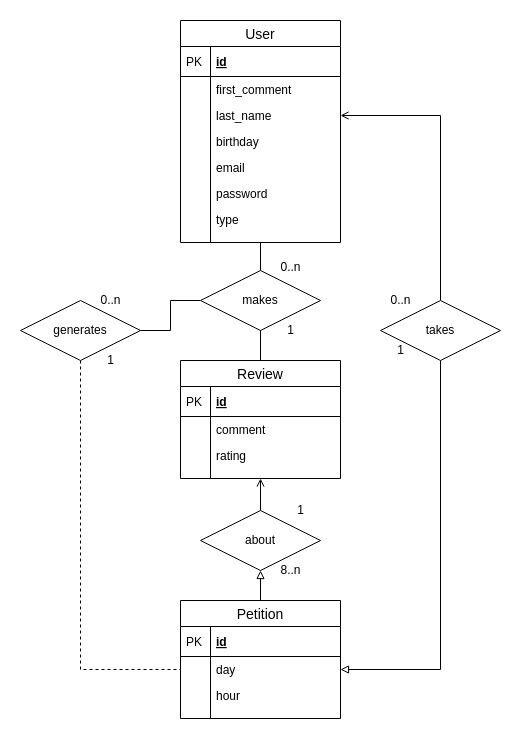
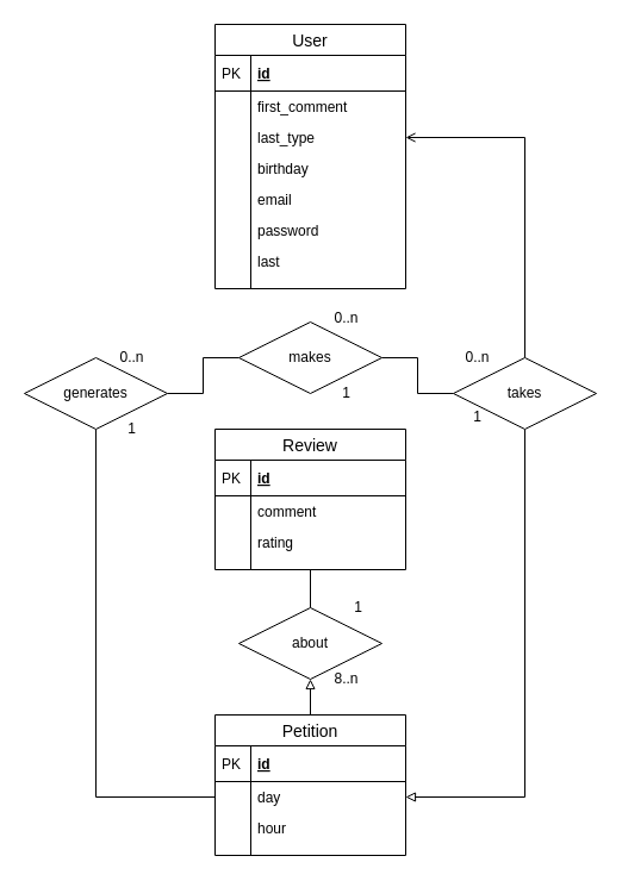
  <mxCell id="0" />
  <mxCell id="1" parent="0" />
- <mxCell id="2" style="edgeStyle=orthogonalEdgeStyle;rounded=0;orthogonalLoop=1;jettySize=auto;html=1;entryX=0;entryY=0.5;entryDx=0;entryDy=0;endArrow=none;endFill=0;dashed=1;" parent="1" source="4" target="32" edge="1"><mxGeometry relative="1" as="geometry" /></mxCell>
+ <mxCell id="2" style="edgeStyle=orthogonalEdgeStyle;rounded=0;orthogonalLoop=1;jettySize=auto;html=1;entryX=0;entryY=0.5;entryDx=0;entryDy=0;endArrow=none;endFill=0;" parent="1" source="4" target="32" edge="1"><mxGeometry relative="1" as="geometry" /></mxCell>
  <mxCell id="3" style="edgeStyle=orthogonalEdgeStyle;rounded=0;orthogonalLoop=1;jettySize=auto;html=1;endArrow=none;endFill=0;" parent="1" source="4" target="39" edge="1"><mxGeometry relative="1" as="geometry" /></mxCell>
  <mxCell id="4" value="generates" style="shape=rhombus;perimeter=rhombusPerimeter;whiteSpace=wrap;html=1;align=center;" parent="1" vertex="1"><mxGeometry x="20" y="300" width="120" height="60" as="geometry" /></mxCell>
  <mxCell id="5" style="edgeStyle=orthogonalEdgeStyle;rounded=0;orthogonalLoop=1;jettySize=auto;html=1;entryX=1;entryY=0.5;entryDx=0;entryDy=0;endArrow=block;endFill=0;" parent="1" source="7" target="32" edge="1"><mxGeometry relative="1" as="geometry" /></mxCell>
  <mxCell id="6" style="edgeStyle=orthogonalEdgeStyle;rounded=0;orthogonalLoop=1;jettySize=auto;html=1;entryX=1;entryY=0.5;entryDx=0;entryDy=0;endArrow=open;endFill=0;" parent="1" source="7" target="14" edge="1"><mxGeometry relative="1" as="geometry" /></mxCell>
  <mxCell id="7" value="takes" style="shape=rhombus;perimeter=rhombusPerimeter;whiteSpace=wrap;html=1;align=center;" parent="1" vertex="1"><mxGeometry x="380" y="300" width="120" height="60" as="geometry" /></mxCell>
- <mxCell id="8" style="edgeStyle=orthogonalEdgeStyle;rounded=0;orthogonalLoop=1;jettySize=auto;html=1;entryX=0.5;entryY=0;entryDx=0;entryDy=0;endArrow=none;endFill=0;" parent="1" source="9" target="39" edge="1"><mxGeometry relative="1" as="geometry" /></mxCell>
  <mxCell id="9" value="User" style="swimlane;fontStyle=0;childLayout=stackLayout;horizontal=1;startSize=26;horizontalStack=0;resizeParent=1;resizeParentMax=0;resizeLast=0;collapsible=1;marginBottom=0;align=center;fontSize=14;" parent="1" vertex="1"><mxGeometry x="180" y="20" width="160" height="222" as="geometry" /></mxCell>
  <mxCell id="10" value="id" style="shape=partialRectangle;top=0;left=0;right=0;bottom=1;align=left;verticalAlign=middle;fillColor=none;spacingLeft=34;spacingRight=4;overflow=hidden;rotatable=0;points=[[0,0.5],[1,0.5]];portConstraint=eastwest;dropTarget=0;fontStyle=5;fontSize=12;" parent="9" vertex="1"><mxGeometry y="26" width="160" height="30" as="geometry" /></mxCell>
  <mxCell id="11" value="PK" style="shape=partialRectangle;top=0;left=0;bottom=0;fillColor=none;align=left;verticalAlign=middle;spacingLeft=4;spacingRight=4;overflow=hidden;rotatable=0;points=[];portConstraint=eastwest;part=1;fontSize=12;" parent="10" vertex="1" connectable="0"><mxGeometry width="30" height="30" as="geometry" /></mxCell>
  <mxCell id="12" value="first_comment" style="shape=partialRectangle;top=0;left=0;right=0;bottom=0;align=left;verticalAlign=top;fillColor=none;spacingLeft=34;spacingRight=4;overflow=hidden;rotatable=0;points=[[0,0.5],[1,0.5]];portConstraint=eastwest;dropTarget=0;fontSize=12;" parent="9" vertex="1"><mxGeometry y="56" width="160" height="26" as="geometry" /></mxCell>
  <mxCell id="13" value="" style="shape=partialRectangle;top=0;left=0;bottom=0;fillColor=none;align=left;verticalAlign=top;spacingLeft=4;spacingRight=4;overflow=hidden;rotatable=0;points=[];portConstraint=eastwest;part=1;fontSize=12;" parent="12" vertex="1" connectable="0"><mxGeometry width="30" height="26" as="geometry" /></mxCell>
- <mxCell id="14" value="last_name" style="shape=partialRectangle;top=0;left=0;right=0;bottom=0;align=left;verticalAlign=top;fillColor=none;spacingLeft=34;spacingRight=4;overflow=hidden;rotatable=0;points=[[0,0.5],[1,0.5]];portConstraint=eastwest;dropTarget=0;fontSize=12;" parent="9" vertex="1"><mxGeometry y="82" width="160" height="26" as="geometry" /></mxCell>
+ <mxCell id="14" value="last_type" style="shape=partialRectangle;top=0;left=0;right=0;bottom=0;align=left;verticalAlign=top;fillColor=none;spacingLeft=34;spacingRight=4;overflow=hidden;rotatable=0;points=[[0,0.5],[1,0.5]];portConstraint=eastwest;dropTarget=0;fontSize=12;" parent="9" vertex="1"><mxGeometry y="82" width="160" height="26" as="geometry" /></mxCell>
  <mxCell id="15" value="" style="shape=partialRectangle;top=0;left=0;bottom=0;fillColor=none;align=left;verticalAlign=top;spacingLeft=4;spacingRight=4;overflow=hidden;rotatable=0;points=[];portConstraint=eastwest;part=1;fontSize=12;" parent="14" vertex="1" connectable="0"><mxGeometry width="30" height="26" as="geometry" /></mxCell>
  <mxCell id="16" value="birthday" style="shape=partialRectangle;top=0;left=0;right=0;bottom=0;align=left;verticalAlign=top;fillColor=none;spacingLeft=34;spacingRight=4;overflow=hidden;rotatable=0;points=[[0,0.5],[1,0.5]];portConstraint=eastwest;dropTarget=0;fontSize=12;" parent="9" vertex="1"><mxGeometry y="108" width="160" height="26" as="geometry" /></mxCell>
  <mxCell id="17" value="" style="shape=partialRectangle;top=0;left=0;bottom=0;fillColor=none;align=left;verticalAlign=top;spacingLeft=4;spacingRight=4;overflow=hidden;rotatable=0;points=[];portConstraint=eastwest;part=1;fontSize=12;" parent="16" vertex="1" connectable="0"><mxGeometry width="30" height="26" as="geometry" /></mxCell>
  <mxCell id="18" value="email" style="shape=partialRectangle;top=0;left=0;right=0;bottom=0;align=left;verticalAlign=top;fillColor=none;spacingLeft=34;spacingRight=4;overflow=hidden;rotatable=0;points=[[0,0.5],[1,0.5]];portConstraint=eastwest;dropTarget=0;fontSize=12;" parent="9" vertex="1"><mxGeometry y="134" width="160" height="26" as="geometry" /></mxCell>
  <mxCell id="19" value="" style="shape=partialRectangle;top=0;left=0;bottom=0;fillColor=none;align=left;verticalAlign=top;spacingLeft=4;spacingRight=4;overflow=hidden;rotatable=0;points=[];portConstraint=eastwest;part=1;fontSize=12;" parent="18" vertex="1" connectable="0"><mxGeometry width="30" height="26" as="geometry" /></mxCell>
  <mxCell id="20" value="password" style="shape=partialRectangle;top=0;left=0;right=0;bottom=0;align=left;verticalAlign=top;fillColor=none;spacingLeft=34;spacingRight=4;overflow=hidden;rotatable=0;points=[[0,0.5],[1,0.5]];portConstraint=eastwest;dropTarget=0;fontSize=12;" parent="9" vertex="1"><mxGeometry y="160" width="160" height="26" as="geometry" /></mxCell>
  <mxCell id="21" value="" style="shape=partialRectangle;top=0;left=0;bottom=0;fillColor=none;align=left;verticalAlign=top;spacingLeft=4;spacingRight=4;overflow=hidden;rotatable=0;points=[];portConstraint=eastwest;part=1;fontSize=12;" parent="20" vertex="1" connectable="0"><mxGeometry width="30" height="26" as="geometry" /></mxCell>
- <mxCell id="22" value="type" style="shape=partialRectangle;top=0;left=0;right=0;bottom=0;align=left;verticalAlign=top;fillColor=none;spacingLeft=34;spacingRight=4;overflow=hidden;rotatable=0;points=[[0,0.5],[1,0.5]];portConstraint=eastwest;dropTarget=0;fontSize=12;" parent="9" vertex="1"><mxGeometry y="186" width="160" height="26" as="geometry" /></mxCell>
+ <mxCell id="22" value="last" style="shape=partialRectangle;top=0;left=0;right=0;bottom=0;align=left;verticalAlign=top;fillColor=none;spacingLeft=34;spacingRight=4;overflow=hidden;rotatable=0;points=[[0,0.5],[1,0.5]];portConstraint=eastwest;dropTarget=0;fontSize=12;" parent="9" vertex="1"><mxGeometry y="186" width="160" height="26" as="geometry" /></mxCell>
  <mxCell id="23" value="" style="shape=partialRectangle;top=0;left=0;bottom=0;fillColor=none;align=left;verticalAlign=top;spacingLeft=4;spacingRight=4;overflow=hidden;rotatable=0;points=[];portConstraint=eastwest;part=1;fontSize=12;" parent="22" vertex="1" connectable="0"><mxGeometry width="30" height="26" as="geometry" /></mxCell>
  <mxCell id="24" value="" style="shape=partialRectangle;top=0;left=0;right=0;bottom=0;align=left;verticalAlign=top;fillColor=none;spacingLeft=34;spacingRight=4;overflow=hidden;rotatable=0;points=[[0,0.5],[1,0.5]];portConstraint=eastwest;dropTarget=0;fontSize=12;" parent="9" vertex="1"><mxGeometry y="212" width="160" height="10" as="geometry" /></mxCell>
  <mxCell id="25" value="" style="shape=partialRectangle;top=0;left=0;bottom=0;fillColor=none;align=left;verticalAlign=top;spacingLeft=4;spacingRight=4;overflow=hidden;rotatable=0;points=[];portConstraint=eastwest;part=1;fontSize=12;" parent="24" vertex="1" connectable="0"><mxGeometry width="30" height="10" as="geometry" /></mxCell>
- <mxCell id="26" style="edgeStyle=orthogonalEdgeStyle;rounded=0;orthogonalLoop=1;jettySize=auto;html=1;exitX=0.5;exitY=0;exitDx=0;exitDy=0;endArrow=open;endFill=0;" parent="1" source="27" target="40" edge="1"><mxGeometry relative="1" as="geometry" /></mxCell>
+ <mxCell id="26" style="edgeStyle=orthogonalEdgeStyle;rounded=0;orthogonalLoop=1;jettySize=auto;html=1;exitX=0.5;exitY=0;exitDx=0;exitDy=0;endArrow=none;endFill=0;" parent="1" source="27" target="40" edge="1"><mxGeometry relative="1" as="geometry" /></mxCell>
  <mxCell id="27" value="about" style="shape=rhombus;perimeter=rhombusPerimeter;whiteSpace=wrap;html=1;align=center;" parent="1" vertex="1"><mxGeometry x="200" y="510" width="120" height="60" as="geometry" /></mxCell>
  <mxCell id="28" style="edgeStyle=orthogonalEdgeStyle;rounded=0;orthogonalLoop=1;jettySize=auto;html=1;entryX=0.5;entryY=1;entryDx=0;entryDy=0;endArrow=block;endFill=0;" parent="1" source="29" target="27" edge="1"><mxGeometry relative="1" as="geometry" /></mxCell>
  <mxCell id="29" value="Petition" style="swimlane;fontStyle=0;childLayout=stackLayout;horizontal=1;startSize=26;horizontalStack=0;resizeParent=1;resizeParentMax=0;resizeLast=0;collapsible=1;marginBottom=0;align=center;fontSize=14;" parent="1" vertex="1"><mxGeometry x="180" y="600" width="160" height="118" as="geometry" /></mxCell>
  <mxCell id="30" value="id" style="shape=partialRectangle;top=0;left=0;right=0;bottom=1;align=left;verticalAlign=middle;fillColor=none;spacingLeft=34;spacingRight=4;overflow=hidden;rotatable=0;points=[[0,0.5],[1,0.5]];portConstraint=eastwest;dropTarget=0;fontStyle=5;fontSize=12;" parent="29" vertex="1"><mxGeometry y="26" width="160" height="30" as="geometry" /></mxCell>
  <mxCell id="31" value="PK" style="shape=partialRectangle;top=0;left=0;bottom=0;fillColor=none;align=left;verticalAlign=middle;spacingLeft=4;spacingRight=4;overflow=hidden;rotatable=0;points=[];portConstraint=eastwest;part=1;fontSize=12;" parent="30" vertex="1" connectable="0"><mxGeometry width="30" height="30" as="geometry" /></mxCell>
  <mxCell id="32" value="day" style="shape=partialRectangle;top=0;left=0;right=0;bottom=0;align=left;verticalAlign=top;fillColor=none;spacingLeft=34;spacingRight=4;overflow=hidden;rotatable=0;points=[[0,0.5],[1,0.5]];portConstraint=eastwest;dropTarget=0;fontSize=12;" parent="29" vertex="1"><mxGeometry y="56" width="160" height="26" as="geometry" /></mxCell>
  <mxCell id="33" value="" style="shape=partialRectangle;top=0;left=0;bottom=0;fillColor=none;align=left;verticalAlign=top;spacingLeft=4;spacingRight=4;overflow=hidden;rotatable=0;points=[];portConstraint=eastwest;part=1;fontSize=12;" parent="32" vertex="1" connectable="0"><mxGeometry width="30" height="26" as="geometry" /></mxCell>
  <mxCell id="34" value="hour" style="shape=partialRectangle;top=0;left=0;right=0;bottom=0;align=left;verticalAlign=top;fillColor=none;spacingLeft=34;spacingRight=4;overflow=hidden;rotatable=0;points=[[0,0.5],[1,0.5]];portConstraint=eastwest;dropTarget=0;fontSize=12;" parent="29" vertex="1"><mxGeometry y="82" width="160" height="26" as="geometry" /></mxCell>
  <mxCell id="35" value="" style="shape=partialRectangle;top=0;left=0;bottom=0;fillColor=none;align=left;verticalAlign=top;spacingLeft=4;spacingRight=4;overflow=hidden;rotatable=0;points=[];portConstraint=eastwest;part=1;fontSize=12;" parent="34" vertex="1" connectable="0"><mxGeometry width="30" height="26" as="geometry" /></mxCell>
  <mxCell id="36" value="" style="shape=partialRectangle;top=0;left=0;right=0;bottom=0;align=left;verticalAlign=top;fillColor=none;spacingLeft=34;spacingRight=4;overflow=hidden;rotatable=0;points=[[0,0.5],[1,0.5]];portConstraint=eastwest;dropTarget=0;fontSize=12;" parent="29" vertex="1"><mxGeometry y="108" width="160" height="10" as="geometry" /></mxCell>
  <mxCell id="37" value="" style="shape=partialRectangle;top=0;left=0;bottom=0;fillColor=none;align=left;verticalAlign=top;spacingLeft=4;spacingRight=4;overflow=hidden;rotatable=0;points=[];portConstraint=eastwest;part=1;fontSize=12;" parent="36" vertex="1" connectable="0"><mxGeometry width="30" height="10" as="geometry" /></mxCell>
- <mxCell id="38" style="edgeStyle=orthogonalEdgeStyle;rounded=0;orthogonalLoop=1;jettySize=auto;html=1;entryX=0.5;entryY=0;entryDx=0;entryDy=0;endArrow=none;endFill=0;" parent="1" source="39" target="40" edge="1"><mxGeometry relative="1" as="geometry" /></mxCell>
+ <mxCell id="38" style="edgeStyle=orthogonalEdgeStyle;rounded=0;orthogonalLoop=1;jettySize=auto;html=1;endArrow=none;endFill=0;" parent="1" source="39" target="7" edge="1"><mxGeometry relative="1" as="geometry" /></mxCell>
  <mxCell id="39" value="makes" style="shape=rhombus;perimeter=rhombusPerimeter;whiteSpace=wrap;html=1;align=center;" parent="1" vertex="1"><mxGeometry x="200" y="270" width="120" height="60" as="geometry" /></mxCell>
  <mxCell id="40" value="Review" style="swimlane;fontStyle=0;childLayout=stackLayout;horizontal=1;startSize=26;horizontalStack=0;resizeParent=1;resizeParentMax=0;resizeLast=0;collapsible=1;marginBottom=0;align=center;fontSize=14;" parent="1" vertex="1"><mxGeometry x="180" y="360" width="160" height="118" as="geometry" /></mxCell>
  <mxCell id="41" value="id" style="shape=partialRectangle;top=0;left=0;right=0;bottom=1;align=left;verticalAlign=middle;fillColor=none;spacingLeft=34;spacingRight=4;overflow=hidden;rotatable=0;points=[[0,0.5],[1,0.5]];portConstraint=eastwest;dropTarget=0;fontStyle=5;fontSize=12;" parent="40" vertex="1"><mxGeometry y="26" width="160" height="30" as="geometry" /></mxCell>
  <mxCell id="42" value="PK" style="shape=partialRectangle;top=0;left=0;bottom=0;fillColor=none;align=left;verticalAlign=middle;spacingLeft=4;spacingRight=4;overflow=hidden;rotatable=0;points=[];portConstraint=eastwest;part=1;fontSize=12;" parent="41" vertex="1" connectable="0"><mxGeometry width="30" height="30" as="geometry" /></mxCell>
  <mxCell id="43" value="comment" style="shape=partialRectangle;top=0;left=0;right=0;bottom=0;align=left;verticalAlign=top;fillColor=none;spacingLeft=34;spacingRight=4;overflow=hidden;rotatable=0;points=[[0,0.5],[1,0.5]];portConstraint=eastwest;dropTarget=0;fontSize=12;" parent="40" vertex="1"><mxGeometry y="56" width="160" height="26" as="geometry" /></mxCell>
  <mxCell id="44" value="" style="shape=partialRectangle;top=0;left=0;bottom=0;fillColor=none;align=left;verticalAlign=top;spacingLeft=4;spacingRight=4;overflow=hidden;rotatable=0;points=[];portConstraint=eastwest;part=1;fontSize=12;" parent="43" vertex="1" connectable="0"><mxGeometry width="30" height="26" as="geometry" /></mxCell>
  <mxCell id="45" value="rating" style="shape=partialRectangle;top=0;left=0;right=0;bottom=0;align=left;verticalAlign=top;fillColor=none;spacingLeft=34;spacingRight=4;overflow=hidden;rotatable=0;points=[[0,0.5],[1,0.5]];portConstraint=eastwest;dropTarget=0;fontSize=12;" parent="40" vertex="1"><mxGeometry y="82" width="160" height="26" as="geometry" /></mxCell>
  <mxCell id="46" value="" style="shape=partialRectangle;top=0;left=0;bottom=0;fillColor=none;align=left;verticalAlign=top;spacingLeft=4;spacingRight=4;overflow=hidden;rotatable=0;points=[];portConstraint=eastwest;part=1;fontSize=12;" parent="45" vertex="1" connectable="0"><mxGeometry width="30" height="26" as="geometry" /></mxCell>
  <mxCell id="47" value="" style="shape=partialRectangle;top=0;left=0;right=0;bottom=0;align=left;verticalAlign=top;fillColor=none;spacingLeft=34;spacingRight=4;overflow=hidden;rotatable=0;points=[[0,0.5],[1,0.5]];portConstraint=eastwest;dropTarget=0;fontSize=12;" parent="40" vertex="1"><mxGeometry y="108" width="160" height="10" as="geometry" /></mxCell>
  <mxCell id="48" value="" style="shape=partialRectangle;top=0;left=0;bottom=0;fillColor=none;align=left;verticalAlign=top;spacingLeft=4;spacingRight=4;overflow=hidden;rotatable=0;points=[];portConstraint=eastwest;part=1;fontSize=12;" parent="47" vertex="1" connectable="0"><mxGeometry width="30" height="10" as="geometry" /></mxCell>
  <mxCell id="49" value="0..n" style="text;html=1;align=center;verticalAlign=middle;resizable=0;points=[];autosize=1;" parent="1" vertex="1"><mxGeometry x="270" y="257" width="40" height="20" as="geometry" /></mxCell>
  <mxCell id="50" value="1" style="text;html=1;align=center;verticalAlign=middle;resizable=0;points=[];autosize=1;" parent="1" vertex="1"><mxGeometry x="280" y="320" width="20" height="20" as="geometry" /></mxCell>
  <mxCell id="51" value="8..n" style="text;html=1;align=center;verticalAlign=middle;resizable=0;points=[];autosize=1;" parent="1" vertex="1"><mxGeometry x="270" y="560" width="40" height="20" as="geometry" /></mxCell>
  <mxCell id="52" value="1" style="text;html=1;align=center;verticalAlign=middle;resizable=0;points=[];autosize=1;" parent="1" vertex="1"><mxGeometry x="290" y="500" width="20" height="20" as="geometry" /></mxCell>
  <mxCell id="53" value="0..n" style="text;html=1;align=center;verticalAlign=middle;resizable=0;points=[];autosize=1;" parent="1" vertex="1"><mxGeometry x="380" y="290" width="40" height="20" as="geometry" /></mxCell>
  <mxCell id="54" value="1" style="text;html=1;align=center;verticalAlign=middle;resizable=0;points=[];autosize=1;" parent="1" vertex="1"><mxGeometry x="390" y="340" width="20" height="20" as="geometry" /></mxCell>
  <mxCell id="55" value="0..n" style="text;html=1;align=center;verticalAlign=middle;resizable=0;points=[];autosize=1;" parent="1" vertex="1"><mxGeometry x="90" y="290" width="40" height="20" as="geometry" /></mxCell>
  <mxCell id="56" value="1" style="text;html=1;align=center;verticalAlign=middle;resizable=0;points=[];autosize=1;" parent="1" vertex="1"><mxGeometry x="100" y="350" width="20" height="20" as="geometry" /></mxCell>
